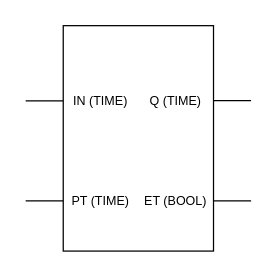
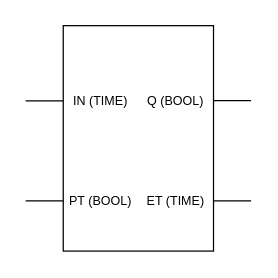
  <mxCell id="0" />
  <mxCell id="1" parent="0" />
  <mxCell id="2" value="" style="rounded=0;whiteSpace=wrap;html=1;" vertex="1" parent="1"><mxGeometry x="50" y="20" width="120" height="180" as="geometry" /></mxCell>
  <mxCell id="3" value="" style="endArrow=none;html=1;rounded=0;" edge="1" parent="1"><mxGeometry width="50" height="50" relative="1" as="geometry"><mxPoint x="20" y="80" as="sourcePoint" /><mxPoint x="50" y="80" as="targetPoint" /></mxGeometry></mxCell>
  <mxCell id="4" style="edgeStyle=orthogonalEdgeStyle;rounded=0;orthogonalLoop=1;jettySize=auto;html=1;exitX=0.5;exitY=1;exitDx=0;exitDy=0;" edge="1" parent="1" source="2" target="2"><mxGeometry relative="1" as="geometry" /></mxCell>
  <mxCell id="5" value="" style="endArrow=none;html=1;rounded=0;" edge="1" parent="1"><mxGeometry width="50" height="50" relative="1" as="geometry"><mxPoint x="20" y="160" as="sourcePoint" /><mxPoint x="50" y="160" as="targetPoint" /></mxGeometry></mxCell>
  <mxCell id="6" value="&lt;span style=&quot;font-size: 10px;&quot;&gt;IN (TIME)&lt;/span&gt;" style="text;html=1;align=center;verticalAlign=middle;whiteSpace=wrap;rounded=0;" vertex="1" parent="1"><mxGeometry x="50" y="65" width="60" height="30" as="geometry" /></mxCell>
- <mxCell id="7" value="&lt;span style=&quot;font-size: 10px;&quot;&gt;PT (TIME)&lt;/span&gt;" style="text;html=1;align=center;verticalAlign=middle;whiteSpace=wrap;rounded=0;" vertex="1" parent="1"><mxGeometry x="50" y="145" width="60" height="30" as="geometry" /></mxCell>
+ <mxCell id="7" value="&lt;span style=&quot;font-size: 10px;&quot;&gt;PT (BOOL)&lt;/span&gt;" style="text;html=1;align=center;verticalAlign=middle;whiteSpace=wrap;rounded=0;" vertex="1" parent="1"><mxGeometry x="50" y="145" width="60" height="30" as="geometry" /></mxCell>
  <mxCell id="8" value="" style="endArrow=none;html=1;rounded=0;" edge="1" parent="1"><mxGeometry width="50" height="50" relative="1" as="geometry"><mxPoint x="170" y="79.82" as="sourcePoint" /><mxPoint x="200" y="79.82" as="targetPoint" /></mxGeometry></mxCell>
  <mxCell id="9" value="" style="endArrow=none;html=1;rounded=0;" edge="1" parent="1"><mxGeometry width="50" height="50" relative="1" as="geometry"><mxPoint x="170" y="159.82" as="sourcePoint" /><mxPoint x="200" y="159.82" as="targetPoint" /></mxGeometry></mxCell>
- <mxCell id="10" value="&lt;span style=&quot;font-size: 10px;&quot;&gt;Q (TIME)&lt;/span&gt;" style="text;html=1;align=center;verticalAlign=middle;whiteSpace=wrap;rounded=0;" vertex="1" parent="1"><mxGeometry x="110" y="65" width="60" height="30" as="geometry" /></mxCell>
- <mxCell id="11" value="&lt;span style=&quot;font-size: 10px;&quot;&gt;ET (BOOL)&lt;/span&gt;" style="text;html=1;align=center;verticalAlign=middle;whiteSpace=wrap;rounded=0;" vertex="1" parent="1"><mxGeometry x="110" y="145" width="60" height="30" as="geometry" /></mxCell>
+ <mxCell id="10" value="&lt;span style=&quot;font-size: 10px;&quot;&gt;Q (BOOL)&lt;/span&gt;" style="text;html=1;align=center;verticalAlign=middle;whiteSpace=wrap;rounded=0;" vertex="1" parent="1"><mxGeometry x="110" y="65" width="60" height="30" as="geometry" /></mxCell>
+ <mxCell id="11" value="&lt;span style=&quot;font-size: 10px;&quot;&gt;ET (TIME)&lt;/span&gt;" style="text;html=1;align=center;verticalAlign=middle;whiteSpace=wrap;rounded=0;" vertex="1" parent="1"><mxGeometry x="110" y="145" width="60" height="30" as="geometry" /></mxCell>
